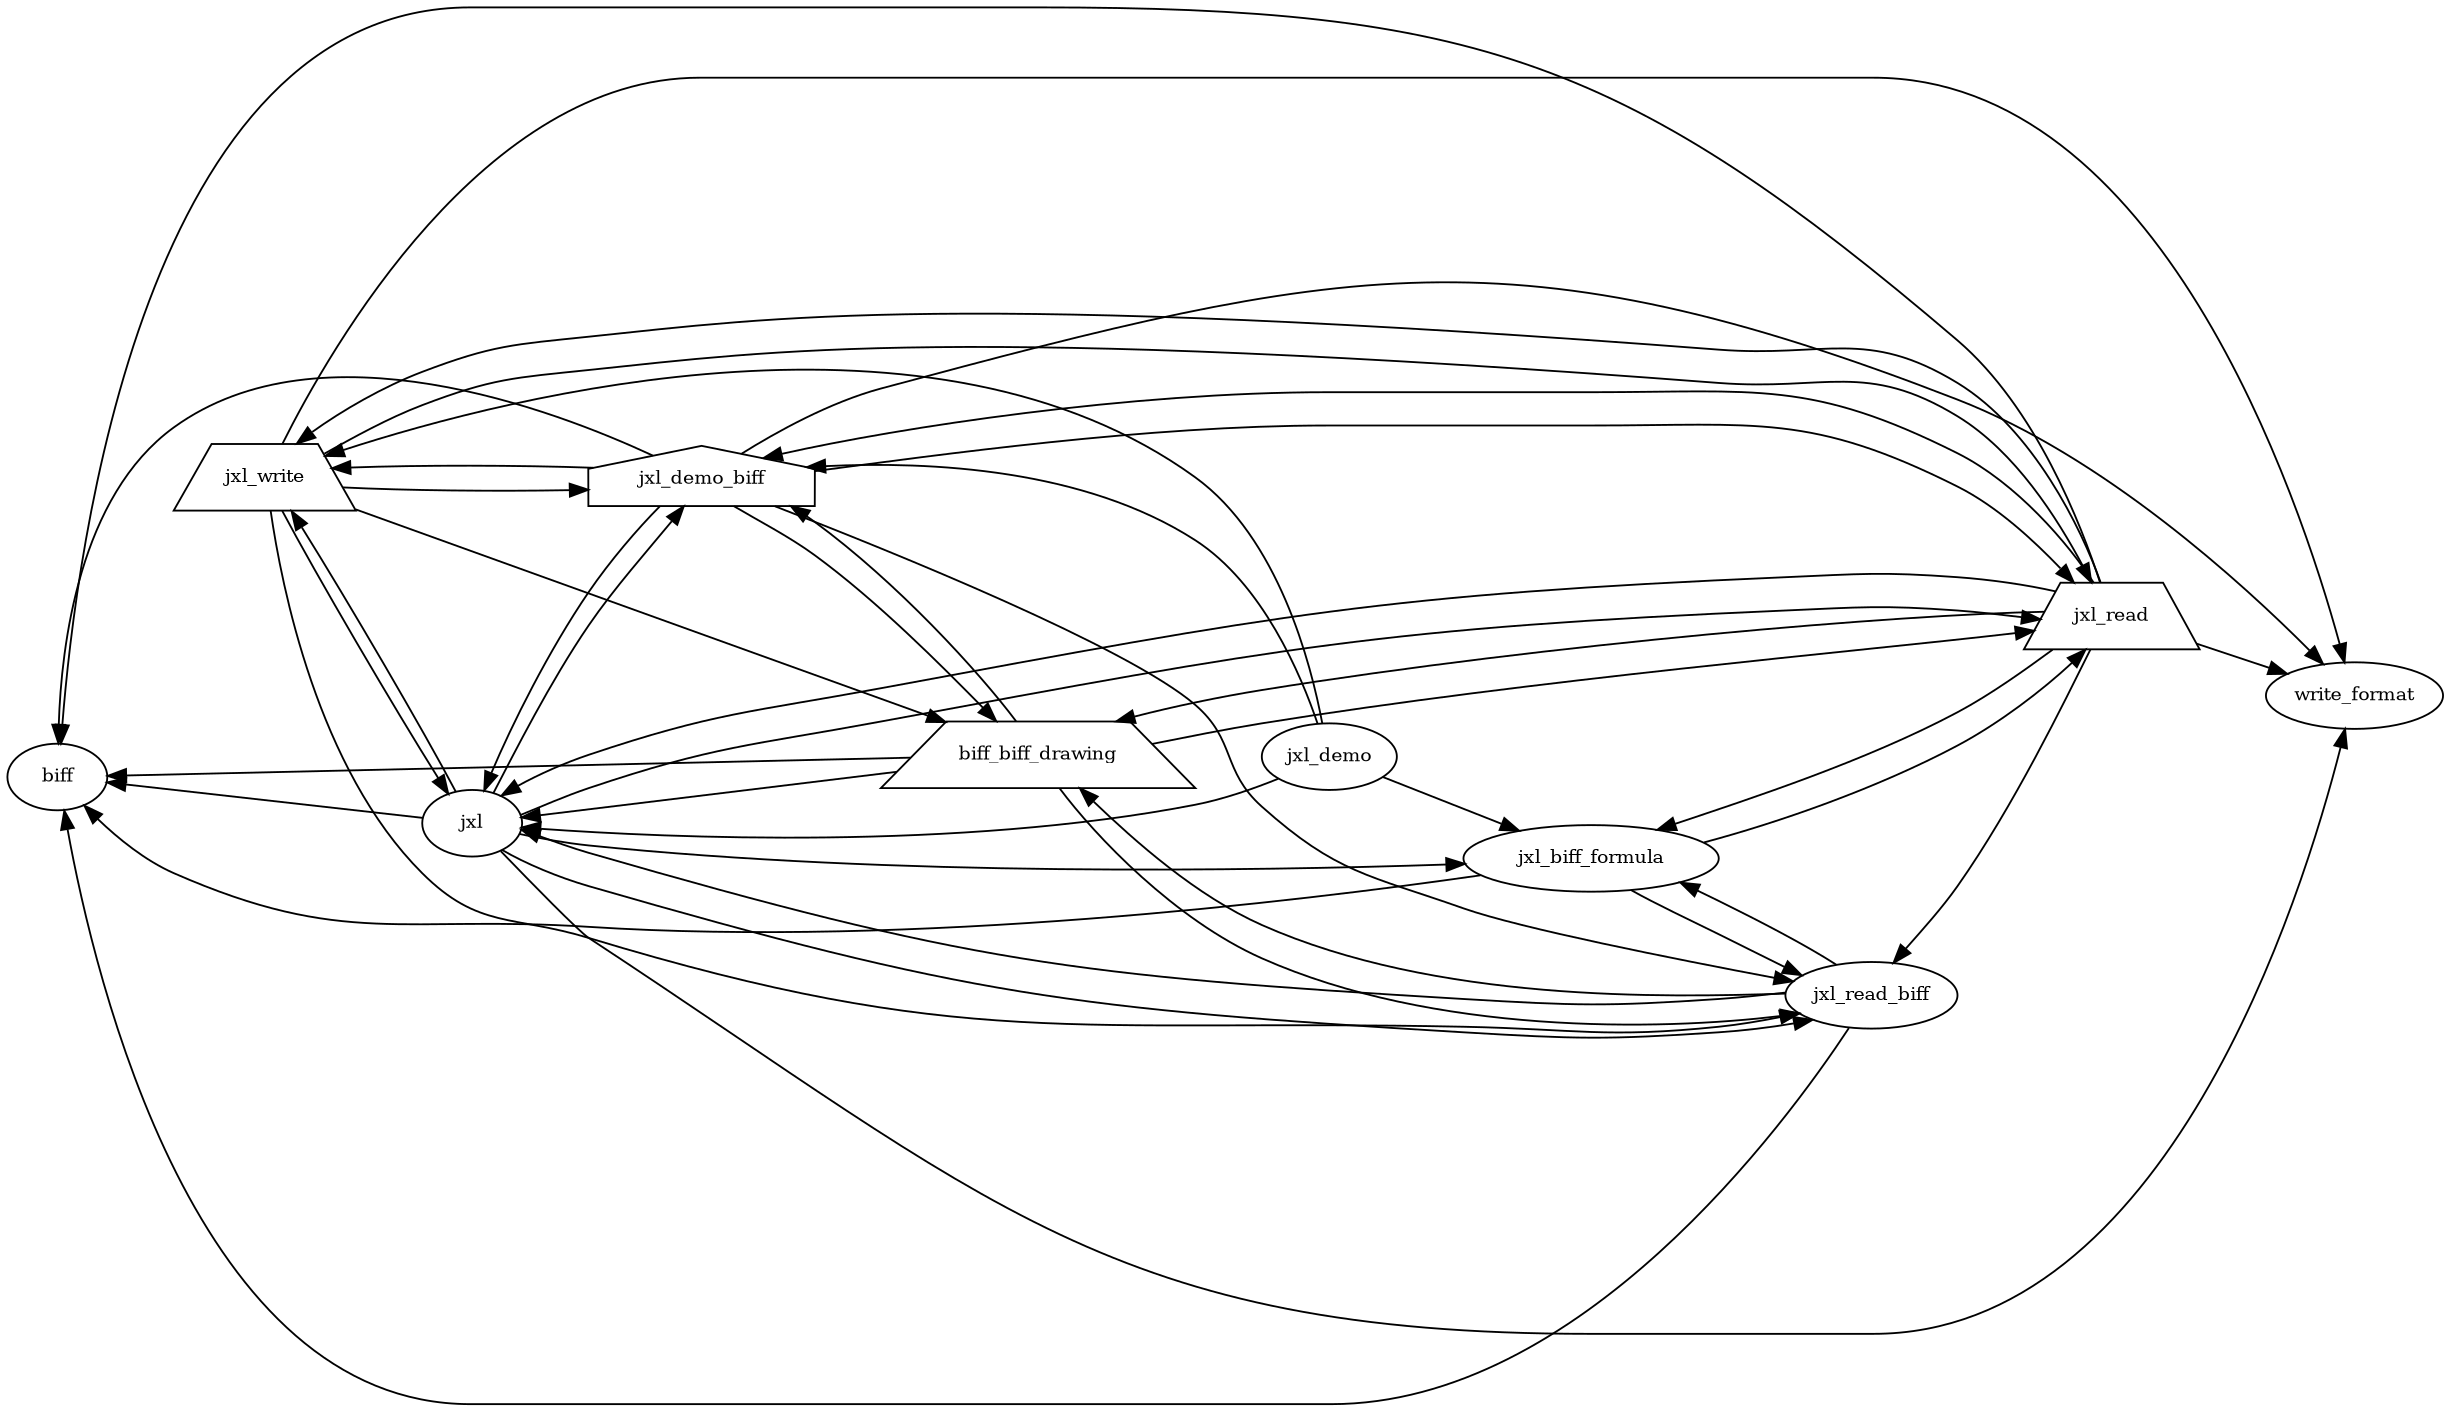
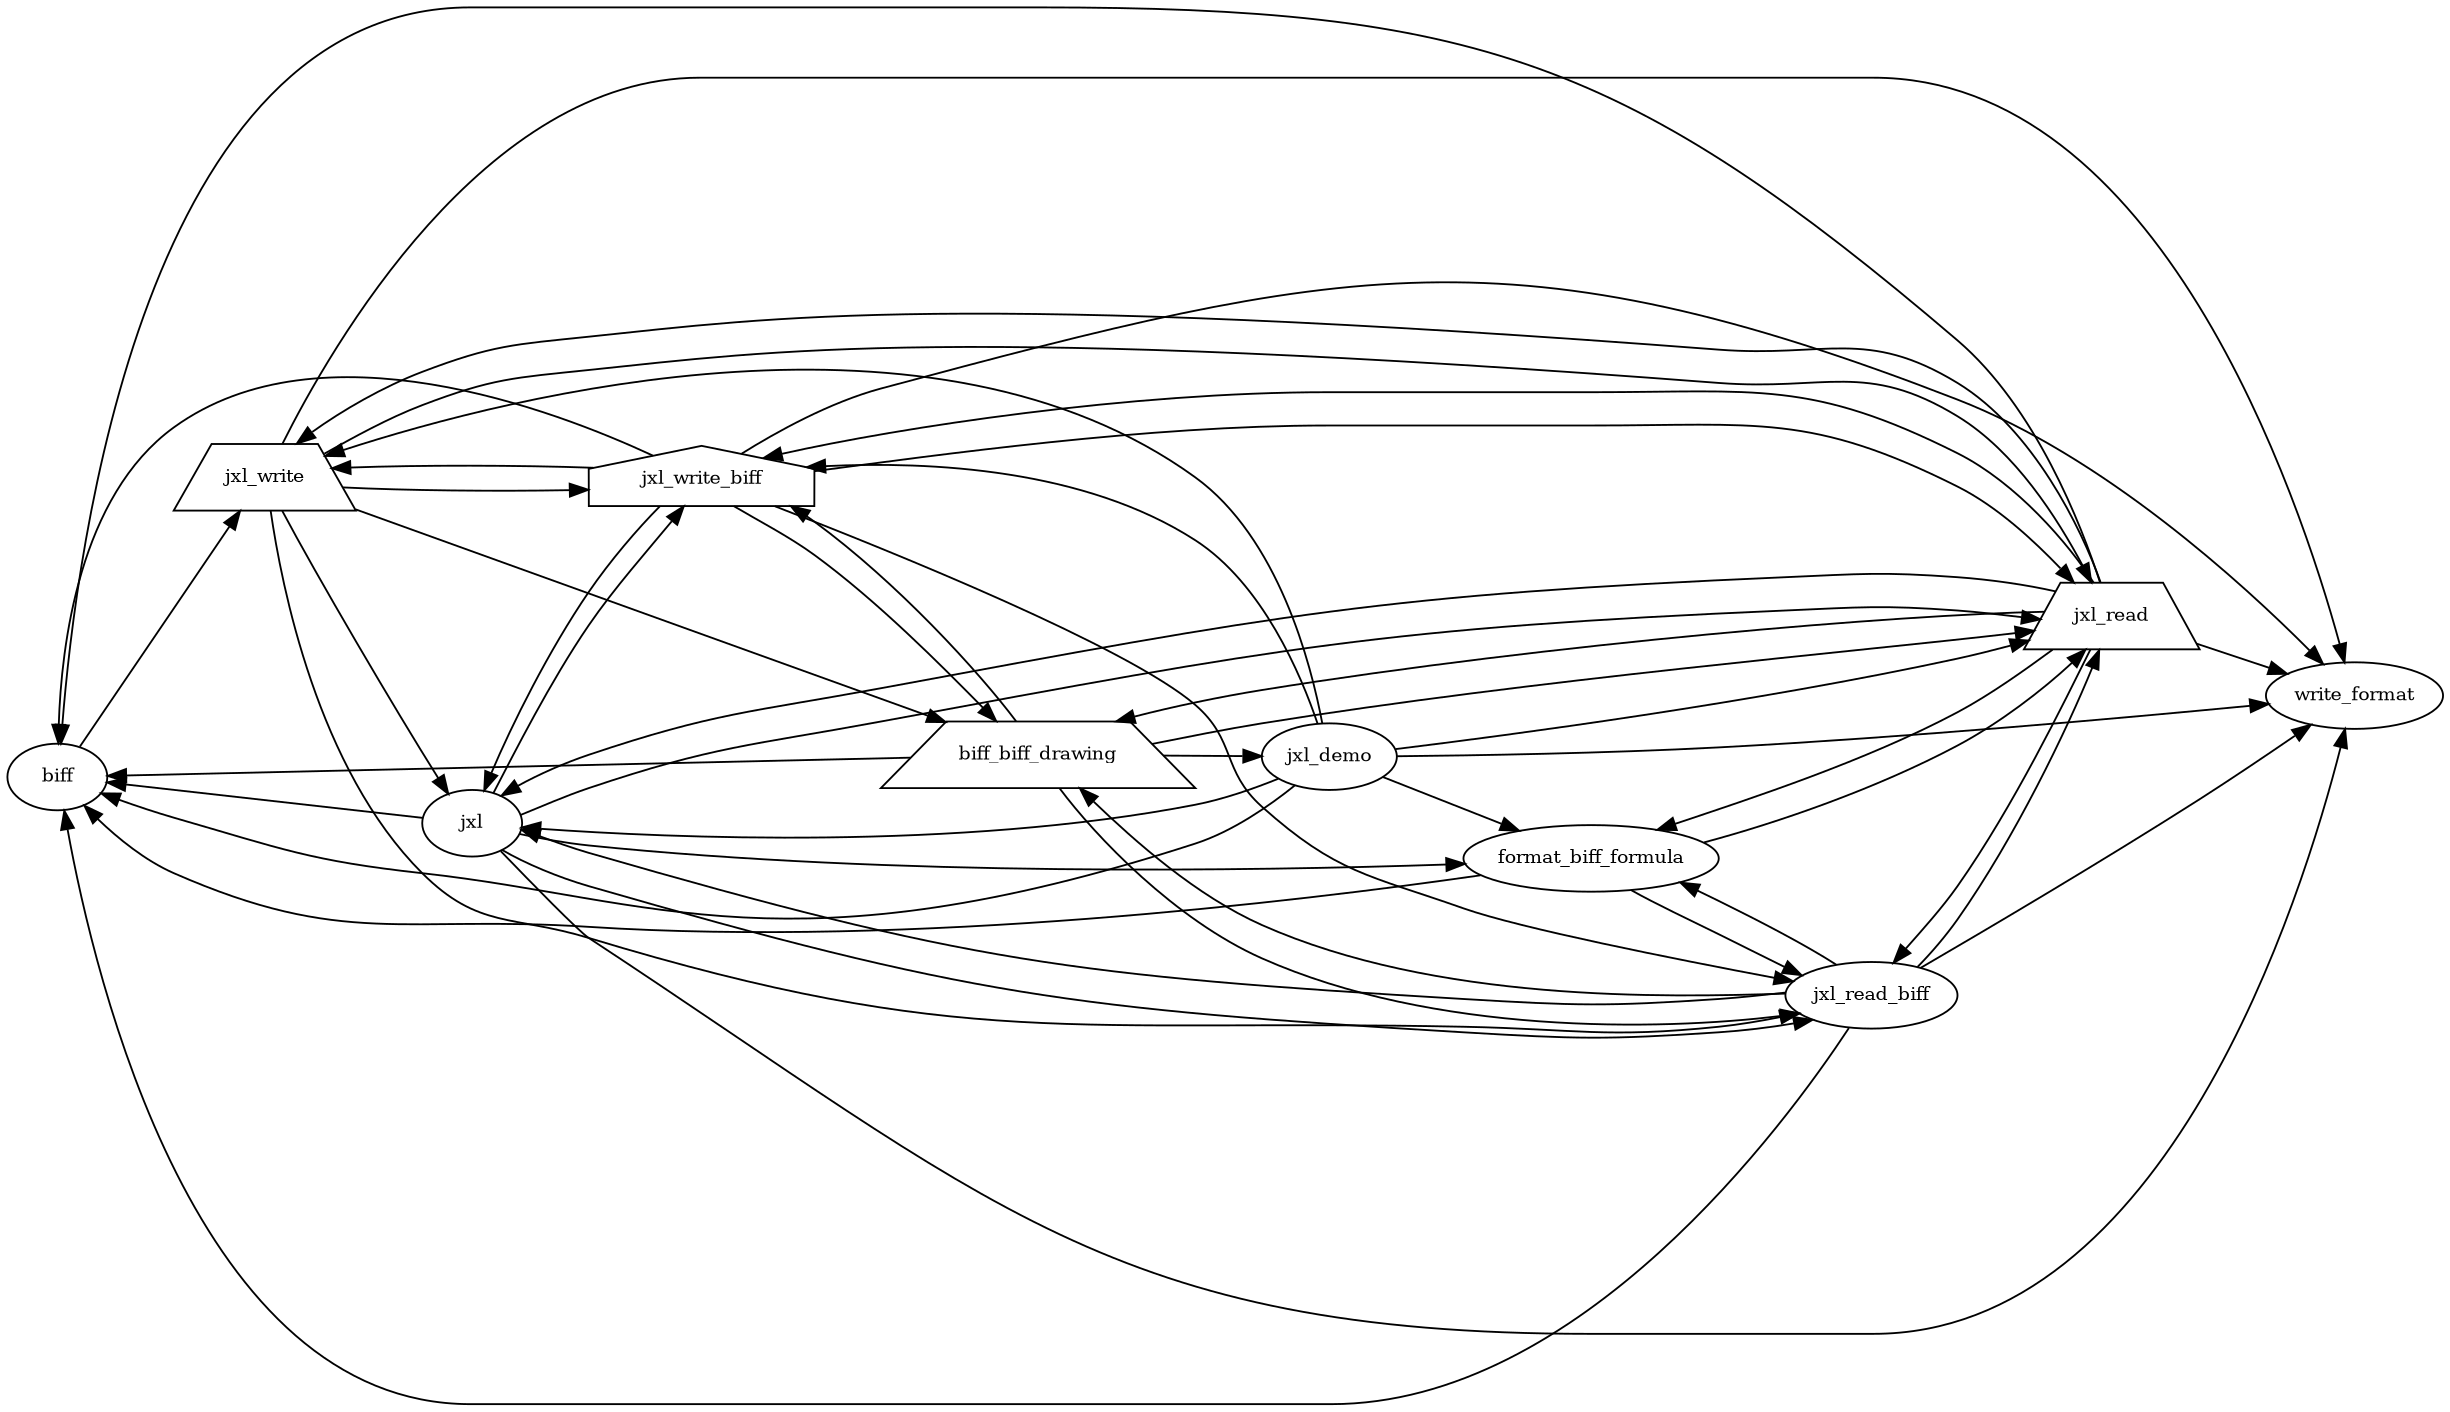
  digraph {
    rankdir=LR
    node [fontsize=10.0 shape=ellipse]
    n1 [label=biff]
    jxl
    n3 [label=jxl_read shape=trapezium]
-   jxl_biff_formula
+   jxl_biff_formula [label=format_biff_formula]
    n5 [label=write_format]
    jxl_read_biff
    jxl_write [shape=trapezium]
-   jxl_write_biff [shape=house label=jxl_demo_biff]
+   jxl_write_biff [shape=house]
    n9 [label=biff_biff_drawing shape=trapezium]
    jxl_demo
    jxl -> n1
    jxl -> n3
    jxl -> jxl_biff_formula
    jxl -> n5
    jxl -> jxl_read_biff
-   jxl -> jxl_write
+   n1 -> jxl_write
    jxl -> jxl_write_biff
    n3 -> n1
    n3 -> jxl
    n3 -> jxl_biff_formula
    n3 -> n5
    n3 -> jxl_read_biff
    n3 -> jxl_write
    n3 -> jxl_write_biff
    n3 -> n9
    jxl_biff_formula -> n1
    jxl_biff_formula -> n3
    jxl_biff_formula -> jxl_read_biff
    jxl_read_biff -> n1
    jxl_read_biff -> jxl
+   jxl_read_biff -> n3
    jxl_read_biff -> jxl_biff_formula
+   jxl_read_biff -> n5
    jxl_read_biff -> n9
    jxl_write -> jxl
    jxl_write -> n3
    jxl_write -> n5
    jxl_write -> jxl_read_biff
    jxl_write -> jxl_write_biff
    jxl_write -> n9
    jxl_write_biff -> n1
    jxl_write_biff -> jxl
    jxl_write_biff -> n3
    jxl_write_biff -> n5
    jxl_write_biff -> jxl_read_biff
    jxl_write_biff -> jxl_write
    jxl_write_biff -> n9
    n9 -> n1
-   n9 -> jxl
+   n9 -> jxl_demo
    n9 -> n3
    n9 -> jxl_read_biff
    n9 -> jxl_write_biff
+   jxl_demo -> n1
    jxl_demo -> jxl
+   jxl_demo -> n3
    jxl_demo -> jxl_biff_formula
+   jxl_demo -> n5
    jxl_demo -> jxl_write
    jxl_demo -> jxl_write_biff
  }
